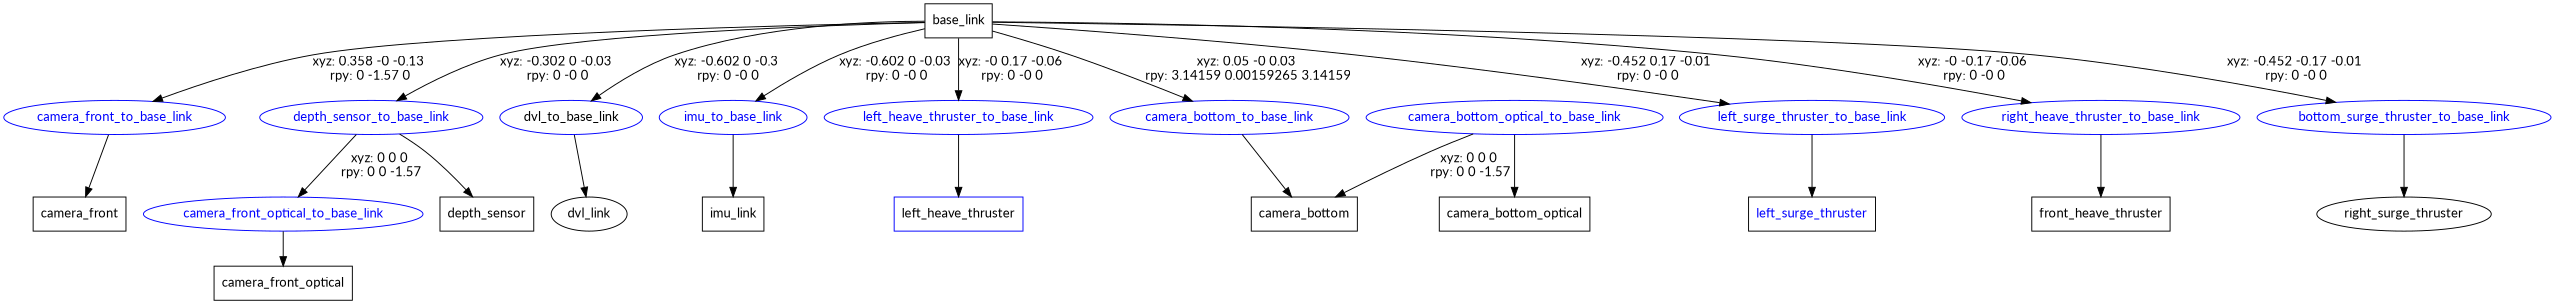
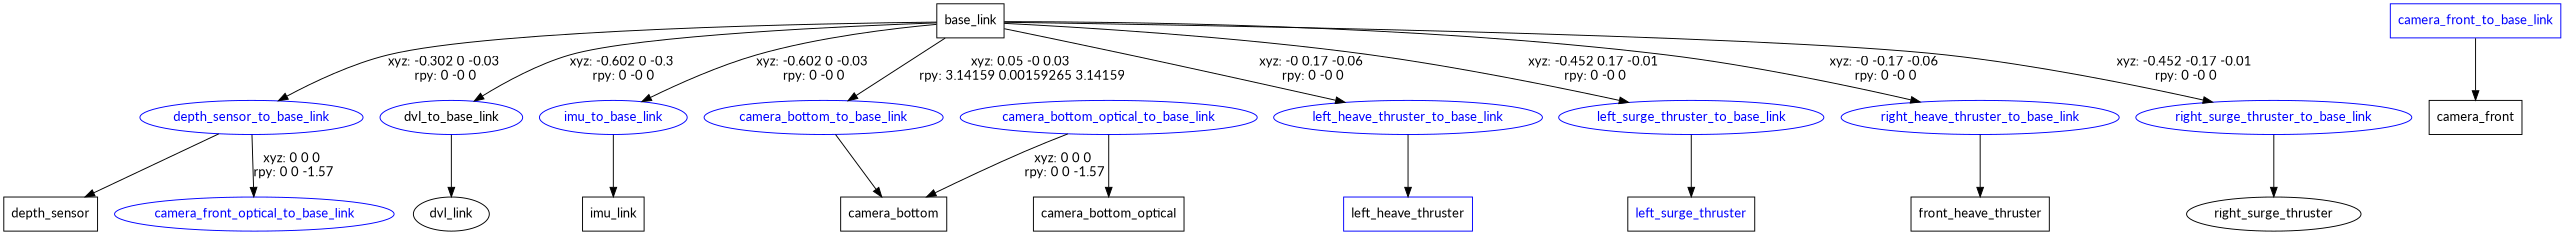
  digraph {
    fontname=Lato
    node [fontname=Lato shape=ellipse color=blue]
    edge [fontname=Lato]
    n1 [label=base_link shape=box color=""]
    camera_bottom_to_base_link [fontcolor=blue]
-   camera_front_to_base_link [fontcolor=blue]
+   camera_front_to_base_link [fontcolor=blue shape=box]
    depth_sensor_to_base_link [fontcolor=blue]
    dvl_to_base_link [fontcolor=black]
    imu_to_base_link [fontcolor=blue]
    left_heave_thruster_to_base_link [fontcolor=blue]
    left_surge_thruster_to_base_link [fontcolor=blue]
    right_heave_thruster_to_base_link [fontcolor=blue]
-   right_surge_thruster_to_base_link [fontcolor=blue label=bottom_surge_thruster_to_base_link]
+   right_surge_thruster_to_base_link [fontcolor=blue]
    n11 [label=camera_bottom shape=box color=""]
    n12 [label=camera_front shape=box color=""]
    camera_front_optical_to_base_link [fontcolor=blue]
    n14 [label=depth_sensor shape=box color=""]
    n15 [label=dvl_link color=""]
    n16 [label=imu_link shape=box color=""]
    n17 [label=left_heave_thruster shape=box]
    n18 [fontcolor=blue label=left_surge_thruster shape=box color=""]
    n19 [label=front_heave_thruster shape=box color=""]
    n20 [label=right_surge_thruster color=""]
    camera_bottom_optical_to_base_link [fontcolor=blue]
    n22 [label=camera_bottom_optical shape=box color=""]
-   n23 [label=camera_front_optical shape=box color=""]
    n1 -> camera_bottom_to_base_link [label="xyz: 0.05 -0 0.03 \nrpy: 3.14159 0.00159265 3.14159"]
-   n1 -> camera_front_to_base_link [label="xyz: 0.358 -0 -0.13 \nrpy: 0 -1.57 0"]
    n1 -> depth_sensor_to_base_link [label="xyz: -0.302 0 -0.03 \nrpy: 0 -0 0"]
    n1 -> dvl_to_base_link [label="xyz: -0.602 0 -0.3 \nrpy: 0 -0 0"]
    n1 -> imu_to_base_link [label="xyz: -0.602 0 -0.03 \nrpy: 0 -0 0"]
    n1 -> left_heave_thruster_to_base_link [label="xyz: -0 0.17 -0.06 \nrpy: 0 -0 0"]
    n1 -> left_surge_thruster_to_base_link [label="xyz: -0.452 0.17 -0.01 \nrpy: 0 -0 0"]
    n1 -> right_heave_thruster_to_base_link [label="xyz: -0 -0.17 -0.06 \nrpy: 0 -0 0"]
    n1 -> right_surge_thruster_to_base_link [label="xyz: -0.452 -0.17 -0.01 \nrpy: 0 -0 0"]
    camera_bottom_to_base_link -> n11
    camera_front_to_base_link -> n12
    depth_sensor_to_base_link -> camera_front_optical_to_base_link [label="xyz: 0 0 0 \nrpy: 0 0 -1.57"]
    depth_sensor_to_base_link -> n14
    dvl_to_base_link -> n15
    imu_to_base_link -> n16
    left_heave_thruster_to_base_link -> n17
    left_surge_thruster_to_base_link -> n18
    right_heave_thruster_to_base_link -> n19
    right_surge_thruster_to_base_link -> n20
-   camera_front_optical_to_base_link -> n23
    camera_bottom_optical_to_base_link -> n11 [label="xyz: 0 0 0 \nrpy: 0 0 -1.57"]
    camera_bottom_optical_to_base_link -> n22
  }
